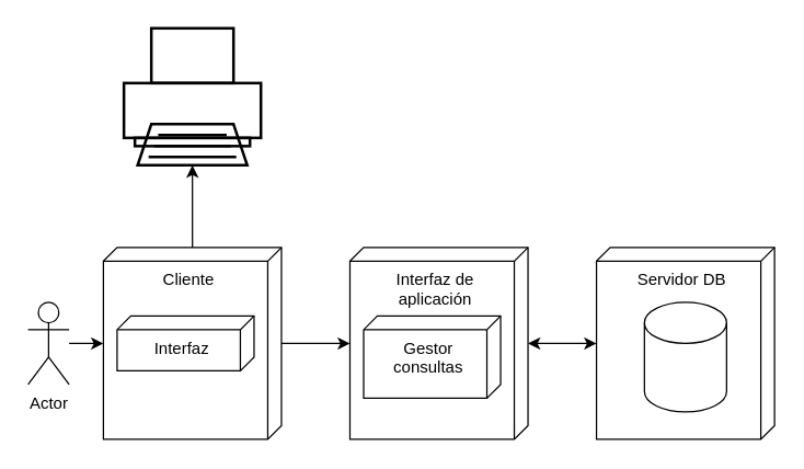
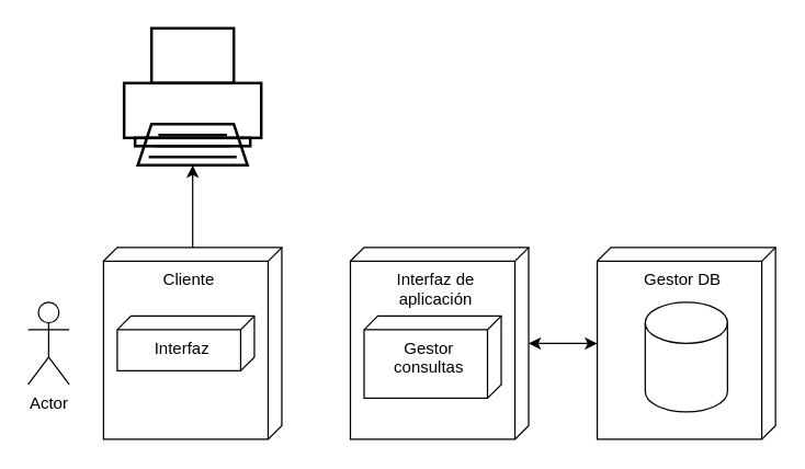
  <mxCell id="0" />
  <mxCell id="1" parent="0" />
- <mxCell id="2" style="edgeStyle=orthogonalEdgeStyle;rounded=0;orthogonalLoop=1;jettySize=auto;html=1;" edge="1" parent="1" source="3" target="9"><mxGeometry relative="1" as="geometry" /></mxCell>
  <mxCell id="3" value="Actor" style="shape=umlActor;verticalLabelPosition=bottom;verticalAlign=top;html=1;" vertex="1" parent="1"><mxGeometry x="20" y="220" width="30" height="60" as="geometry" /></mxCell>
  <mxCell id="4" style="edgeStyle=orthogonalEdgeStyle;rounded=0;orthogonalLoop=1;jettySize=auto;html=1;startArrow=classic;startFill=1;" edge="1" parent="1" source="5" target="11"><mxGeometry relative="1" as="geometry" /></mxCell>
  <mxCell id="5" value="Interfaz de aplicación" style="verticalAlign=top;align=center;shape=cube;size=10;direction=south;fontStyle=0;html=1;boundedLbl=1;spacingLeft=5;whiteSpace=wrap;" vertex="1" parent="1"><mxGeometry x="255" y="180" width="130" height="140" as="geometry" /></mxCell>
  <mxCell id="6" value="Gestor consultas" style="verticalAlign=top;align=center;shape=cube;size=10;direction=south;html=1;boundedLbl=1;spacingLeft=5;whiteSpace=wrap;" vertex="1" parent="5"><mxGeometry width="100" height="60" relative="1" as="geometry"><mxPoint x="10" y="50" as="offset" /></mxGeometry></mxCell>
- <mxCell id="7" style="edgeStyle=orthogonalEdgeStyle;rounded=0;orthogonalLoop=1;jettySize=auto;html=1;" edge="1" parent="1" source="9" target="5"><mxGeometry relative="1" as="geometry" /></mxCell>
  <mxCell id="8" style="edgeStyle=orthogonalEdgeStyle;rounded=0;orthogonalLoop=1;jettySize=auto;html=1;" edge="1" parent="1" source="9" target="13"><mxGeometry relative="1" as="geometry" /></mxCell>
  <mxCell id="9" value="Cliente" style="verticalAlign=top;align=center;shape=cube;size=10;direction=south;fontStyle=0;html=1;boundedLbl=1;spacingLeft=5;whiteSpace=wrap;" vertex="1" parent="1"><mxGeometry x="75" y="180" width="130" height="140" as="geometry" /></mxCell>
  <mxCell id="10" value="Interfaz" style="verticalAlign=top;align=center;shape=cube;size=10;direction=south;html=1;boundedLbl=1;spacingLeft=5;whiteSpace=wrap;" vertex="1" parent="9"><mxGeometry width="100" height="40" relative="1" as="geometry"><mxPoint x="10" y="50" as="offset" /></mxGeometry></mxCell>
- <mxCell id="11" value="Servidor DB" style="verticalAlign=top;align=center;shape=cube;size=10;direction=south;fontStyle=0;html=1;boundedLbl=1;spacingLeft=5;whiteSpace=wrap;" vertex="1" parent="1"><mxGeometry x="435" y="180" width="130" height="140" as="geometry" /></mxCell>
+ <mxCell id="11" value="Gestor DB" style="verticalAlign=top;align=center;shape=cube;size=10;direction=south;fontStyle=0;html=1;boundedLbl=1;spacingLeft=5;whiteSpace=wrap;" vertex="1" parent="1"><mxGeometry x="435" y="180" width="130" height="140" as="geometry" /></mxCell>
  <mxCell id="12" value="" style="shape=cylinder3;whiteSpace=wrap;html=1;boundedLbl=1;backgroundOutline=1;size=15;" vertex="1" parent="1"><mxGeometry x="470" y="220" width="60" height="80" as="geometry" /></mxCell>
  <mxCell id="13" value="" style="verticalAlign=top;verticalLabelPosition=bottom;labelPosition=center;align=center;html=1;outlineConnect=0;gradientDirection=north;strokeWidth=2;shape=mxgraph.networks.printer;fillColor=none;" vertex="1" parent="1"><mxGeometry x="90" y="20" width="100" height="100" as="geometry" /></mxCell>
